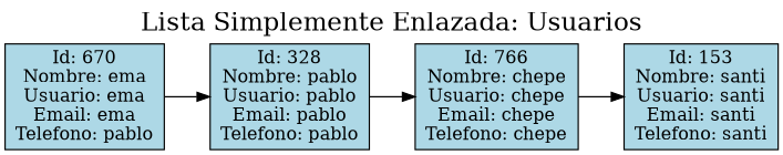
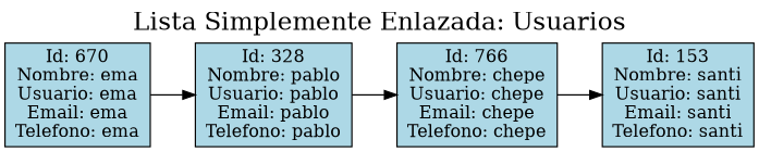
  digraph {
    fontsize=20
    label="Lista Simplemente Enlazada: Usuarios"
    labelloc=top
    rankdir=LR
    node [fillcolor=lightblue shape=record style=filled]
-   n1 [label="Id: 670\nNombre: ema\nUsuario: ema\nEmail: ema\nTelefono: pablo"]
+   n1 [label="Id: 670\nNombre: ema\nUsuario: ema\nEmail: ema\nTelefono: ema"]
    n2 [label="Id: 328\nNombre: pablo\nUsuario: pablo\nEmail: pablo\nTelefono: pablo"]
    n3 [label="Id: 766\nNombre: chepe\nUsuario: chepe\nEmail: chepe\nTelefono: chepe"]
    n4 [label="Id: 153\nNombre: santi\nUsuario: santi\nEmail: santi\nTelefono: santi"]
    n1 -> n2
    n2 -> n3
    n3 -> n4
  }
